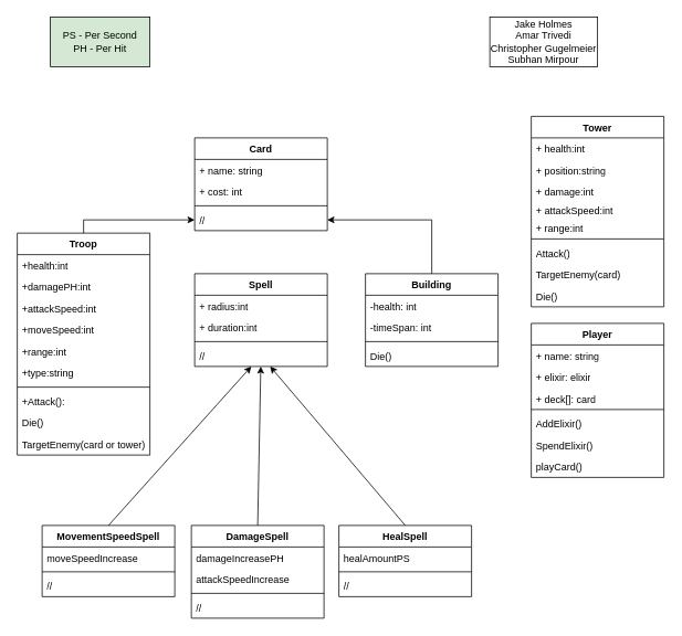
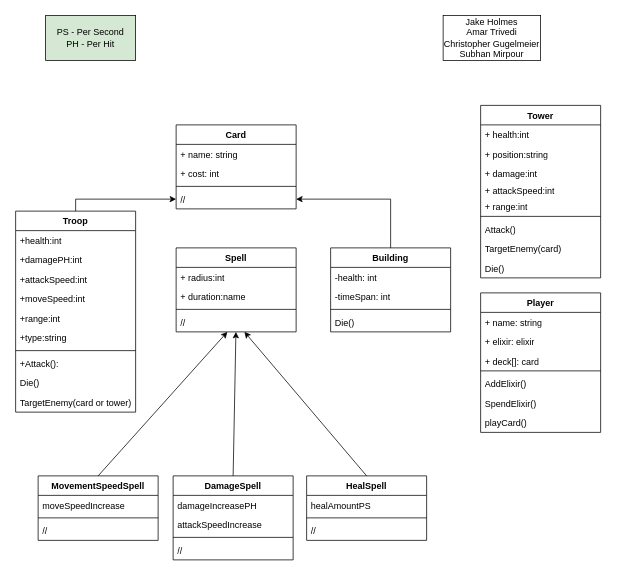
  <mxCell id="0" />
  <mxCell id="1" parent="0" />
  <mxCell id="2" value="Tower" style="swimlane;fontStyle=1;align=center;verticalAlign=top;childLayout=stackLayout;horizontal=1;startSize=26;horizontalStack=0;resizeParent=1;resizeParentMax=0;resizeLast=0;collapsible=1;marginBottom=0;whiteSpace=wrap;html=1;" parent="1" vertex="1"><mxGeometry x="640" y="140" width="160" height="230" as="geometry" /></mxCell>
  <mxCell id="3" value="+&amp;nbsp;&lt;span style=&quot;background-color: initial;&quot;&gt;health:int&lt;/span&gt;" style="text;strokeColor=none;fillColor=none;align=left;verticalAlign=top;spacingLeft=4;spacingRight=4;overflow=hidden;rotatable=0;points=[[0,0.5],[1,0.5]];portConstraint=eastwest;whiteSpace=wrap;html=1;" parent="2" vertex="1"><mxGeometry y="26" width="160" height="26" as="geometry" /></mxCell>
  <mxCell id="4" value="+ position:string" style="text;strokeColor=none;fillColor=none;align=left;verticalAlign=top;spacingLeft=4;spacingRight=4;overflow=hidden;rotatable=0;points=[[0,0.5],[1,0.5]];portConstraint=eastwest;whiteSpace=wrap;html=1;" parent="2" vertex="1"><mxGeometry y="52" width="160" height="26" as="geometry" /></mxCell>
  <mxCell id="5" value="+ damage:int" style="text;strokeColor=none;fillColor=none;align=left;verticalAlign=top;spacingLeft=4;spacingRight=4;overflow=hidden;rotatable=0;points=[[0,0.5],[1,0.5]];portConstraint=eastwest;whiteSpace=wrap;html=1;" parent="2" vertex="1"><mxGeometry y="78" width="160" height="22" as="geometry" /></mxCell>
  <mxCell id="6" value="+ attackSpeed:int" style="text;strokeColor=none;fillColor=none;align=left;verticalAlign=top;spacingLeft=4;spacingRight=4;overflow=hidden;rotatable=0;points=[[0,0.5],[1,0.5]];portConstraint=eastwest;whiteSpace=wrap;html=1;" parent="2" vertex="1"><mxGeometry y="100" width="160" height="22" as="geometry" /></mxCell>
  <mxCell id="7" value="+ range:int" style="text;strokeColor=none;fillColor=none;align=left;verticalAlign=top;spacingLeft=4;spacingRight=4;overflow=hidden;rotatable=0;points=[[0,0.5],[1,0.5]];portConstraint=eastwest;whiteSpace=wrap;html=1;" parent="2" vertex="1"><mxGeometry y="122" width="160" height="22" as="geometry" /></mxCell>
  <mxCell id="8" value="" style="line;strokeWidth=1;fillColor=none;align=left;verticalAlign=middle;spacingTop=-1;spacingLeft=3;spacingRight=3;rotatable=0;labelPosition=right;points=[];portConstraint=eastwest;strokeColor=inherit;" parent="2" vertex="1"><mxGeometry y="144" width="160" height="8" as="geometry" /></mxCell>
  <mxCell id="9" value="Attack()" style="text;strokeColor=none;fillColor=none;align=left;verticalAlign=top;spacingLeft=4;spacingRight=4;overflow=hidden;rotatable=0;points=[[0,0.5],[1,0.5]];portConstraint=eastwest;whiteSpace=wrap;html=1;" parent="2" vertex="1"><mxGeometry y="152" width="160" height="26" as="geometry" /></mxCell>
  <mxCell id="10" value="TargetEnemy(card)" style="text;strokeColor=none;fillColor=none;align=left;verticalAlign=top;spacingLeft=4;spacingRight=4;overflow=hidden;rotatable=0;points=[[0,0.5],[1,0.5]];portConstraint=eastwest;whiteSpace=wrap;html=1;" parent="2" vertex="1"><mxGeometry y="178" width="160" height="26" as="geometry" /></mxCell>
  <mxCell id="11" value="Die()" style="text;strokeColor=none;fillColor=none;align=left;verticalAlign=top;spacingLeft=4;spacingRight=4;overflow=hidden;rotatable=0;points=[[0,0.5],[1,0.5]];portConstraint=eastwest;whiteSpace=wrap;html=1;" parent="2" vertex="1"><mxGeometry y="204" width="160" height="26" as="geometry" /></mxCell>
  <mxCell id="12" value="Card" style="swimlane;fontStyle=1;align=center;verticalAlign=top;childLayout=stackLayout;horizontal=1;startSize=26;horizontalStack=0;resizeParent=1;resizeParentMax=0;resizeLast=0;collapsible=1;marginBottom=0;whiteSpace=wrap;html=1;" parent="1" vertex="1"><mxGeometry x="234" y="166" width="160" height="112" as="geometry" /></mxCell>
  <mxCell id="13" value="+ name: string" style="text;strokeColor=none;fillColor=none;align=left;verticalAlign=top;spacingLeft=4;spacingRight=4;overflow=hidden;rotatable=0;points=[[0,0.5],[1,0.5]];portConstraint=eastwest;whiteSpace=wrap;html=1;" parent="12" vertex="1"><mxGeometry y="26" width="160" height="26" as="geometry" /></mxCell>
  <mxCell id="14" value="+ cost: int" style="text;strokeColor=none;fillColor=none;align=left;verticalAlign=top;spacingLeft=4;spacingRight=4;overflow=hidden;rotatable=0;points=[[0,0.5],[1,0.5]];portConstraint=eastwest;whiteSpace=wrap;html=1;" parent="12" vertex="1"><mxGeometry y="52" width="160" height="26" as="geometry" /></mxCell>
  <mxCell id="15" value="" style="line;strokeWidth=1;fillColor=none;align=left;verticalAlign=middle;spacingTop=-1;spacingLeft=3;spacingRight=3;rotatable=0;labelPosition=right;points=[];portConstraint=eastwest;strokeColor=inherit;" parent="12" vertex="1"><mxGeometry y="78" width="160" height="8" as="geometry" /></mxCell>
  <mxCell id="16" value="//" style="text;strokeColor=none;fillColor=none;align=left;verticalAlign=top;spacingLeft=4;spacingRight=4;overflow=hidden;rotatable=0;points=[[0,0.5],[1,0.5]];portConstraint=eastwest;whiteSpace=wrap;html=1;" parent="12" vertex="1"><mxGeometry y="86" width="160" height="26" as="geometry" /></mxCell>
  <mxCell id="17" value="Spell" style="swimlane;fontStyle=1;align=center;verticalAlign=top;childLayout=stackLayout;horizontal=1;startSize=26;horizontalStack=0;resizeParent=1;resizeParentMax=0;resizeLast=0;collapsible=1;marginBottom=0;whiteSpace=wrap;html=1;" parent="1" vertex="1"><mxGeometry x="234" y="330" width="160" height="112" as="geometry" /></mxCell>
  <mxCell id="18" value="+ radius:int" style="text;strokeColor=none;fillColor=none;align=left;verticalAlign=top;spacingLeft=4;spacingRight=4;overflow=hidden;rotatable=0;points=[[0,0.5],[1,0.5]];portConstraint=eastwest;whiteSpace=wrap;html=1;" parent="17" vertex="1"><mxGeometry y="26" width="160" height="26" as="geometry" /></mxCell>
- <mxCell id="19" value="+ duration:int" style="text;strokeColor=none;fillColor=none;align=left;verticalAlign=top;spacingLeft=4;spacingRight=4;overflow=hidden;rotatable=0;points=[[0,0.5],[1,0.5]];portConstraint=eastwest;whiteSpace=wrap;html=1;" parent="17" vertex="1"><mxGeometry y="52" width="160" height="26" as="geometry" /></mxCell>
+ <mxCell id="19" value="+ duration:name" style="text;strokeColor=none;fillColor=none;align=left;verticalAlign=top;spacingLeft=4;spacingRight=4;overflow=hidden;rotatable=0;points=[[0,0.5],[1,0.5]];portConstraint=eastwest;whiteSpace=wrap;html=1;" parent="17" vertex="1"><mxGeometry y="52" width="160" height="26" as="geometry" /></mxCell>
  <mxCell id="20" value="" style="line;strokeWidth=1;fillColor=none;align=left;verticalAlign=middle;spacingTop=-1;spacingLeft=3;spacingRight=3;rotatable=0;labelPosition=right;points=[];portConstraint=eastwest;strokeColor=inherit;" parent="17" vertex="1"><mxGeometry y="78" width="160" height="8" as="geometry" /></mxCell>
  <mxCell id="21" value="//" style="text;strokeColor=none;fillColor=none;align=left;verticalAlign=top;spacingLeft=4;spacingRight=4;overflow=hidden;rotatable=0;points=[[0,0.5],[1,0.5]];portConstraint=eastwest;whiteSpace=wrap;html=1;" parent="17" vertex="1"><mxGeometry y="86" width="160" height="26" as="geometry" /></mxCell>
  <mxCell id="22" value="HealSpell" style="swimlane;fontStyle=1;align=center;verticalAlign=top;childLayout=stackLayout;horizontal=1;startSize=26;horizontalStack=0;resizeParent=1;resizeParentMax=0;resizeLast=0;collapsible=1;marginBottom=0;whiteSpace=wrap;html=1;" parent="1" vertex="1"><mxGeometry x="408" y="634" width="160" height="86" as="geometry"><mxRectangle x="428" y="534" width="90" height="30" as="alternateBounds" /></mxGeometry></mxCell>
  <mxCell id="23" value="healAmountPS" style="text;strokeColor=none;fillColor=none;align=left;verticalAlign=top;spacingLeft=4;spacingRight=4;overflow=hidden;rotatable=0;points=[[0,0.5],[1,0.5]];portConstraint=eastwest;whiteSpace=wrap;html=1;" parent="22" vertex="1"><mxGeometry y="26" width="160" height="26" as="geometry" /></mxCell>
  <mxCell id="24" value="" style="line;strokeWidth=1;fillColor=none;align=left;verticalAlign=middle;spacingTop=-1;spacingLeft=3;spacingRight=3;rotatable=0;labelPosition=right;points=[];portConstraint=eastwest;strokeColor=inherit;" parent="22" vertex="1"><mxGeometry y="52" width="160" height="8" as="geometry" /></mxCell>
  <mxCell id="25" value="//" style="text;strokeColor=none;fillColor=none;align=left;verticalAlign=top;spacingLeft=4;spacingRight=4;overflow=hidden;rotatable=0;points=[[0,0.5],[1,0.5]];portConstraint=eastwest;whiteSpace=wrap;html=1;" parent="22" vertex="1"><mxGeometry y="60" width="160" height="26" as="geometry" /></mxCell>
  <mxCell id="26" value="DamageSpell" style="swimlane;fontStyle=1;align=center;verticalAlign=top;childLayout=stackLayout;horizontal=1;startSize=26;horizontalStack=0;resizeParent=1;resizeParentMax=0;resizeLast=0;collapsible=1;marginBottom=0;whiteSpace=wrap;html=1;" parent="1" vertex="1"><mxGeometry x="230" y="634" width="160" height="112" as="geometry" /></mxCell>
  <mxCell id="27" value="damageIncreasePH" style="text;strokeColor=none;fillColor=none;align=left;verticalAlign=top;spacingLeft=4;spacingRight=4;overflow=hidden;rotatable=0;points=[[0,0.5],[1,0.5]];portConstraint=eastwest;whiteSpace=wrap;html=1;" parent="26" vertex="1"><mxGeometry y="26" width="160" height="26" as="geometry" /></mxCell>
  <mxCell id="28" value="attackSpeedIncrease" style="text;strokeColor=none;fillColor=none;align=left;verticalAlign=top;spacingLeft=4;spacingRight=4;overflow=hidden;rotatable=0;points=[[0,0.5],[1,0.5]];portConstraint=eastwest;whiteSpace=wrap;html=1;" parent="26" vertex="1"><mxGeometry y="52" width="160" height="26" as="geometry" /></mxCell>
  <mxCell id="29" value="" style="line;strokeWidth=1;fillColor=none;align=left;verticalAlign=middle;spacingTop=-1;spacingLeft=3;spacingRight=3;rotatable=0;labelPosition=right;points=[];portConstraint=eastwest;strokeColor=inherit;" parent="26" vertex="1"><mxGeometry y="78" width="160" height="8" as="geometry" /></mxCell>
  <mxCell id="30" value="//" style="text;strokeColor=none;fillColor=none;align=left;verticalAlign=top;spacingLeft=4;spacingRight=4;overflow=hidden;rotatable=0;points=[[0,0.5],[1,0.5]];portConstraint=eastwest;whiteSpace=wrap;html=1;" parent="26" vertex="1"><mxGeometry y="86" width="160" height="26" as="geometry" /></mxCell>
  <mxCell id="31" value="MovementSpeedSpell" style="swimlane;fontStyle=1;align=center;verticalAlign=top;childLayout=stackLayout;horizontal=1;startSize=26;horizontalStack=0;resizeParent=1;resizeParentMax=0;resizeLast=0;collapsible=1;marginBottom=0;whiteSpace=wrap;html=1;" parent="1" vertex="1"><mxGeometry x="50" y="634" width="160" height="86" as="geometry" /></mxCell>
  <mxCell id="32" value="moveSpeedIncrease" style="text;strokeColor=none;fillColor=none;align=left;verticalAlign=top;spacingLeft=4;spacingRight=4;overflow=hidden;rotatable=0;points=[[0,0.5],[1,0.5]];portConstraint=eastwest;whiteSpace=wrap;html=1;" parent="31" vertex="1"><mxGeometry y="26" width="160" height="26" as="geometry" /></mxCell>
  <mxCell id="33" value="" style="line;strokeWidth=1;fillColor=none;align=left;verticalAlign=middle;spacingTop=-1;spacingLeft=3;spacingRight=3;rotatable=0;labelPosition=right;points=[];portConstraint=eastwest;strokeColor=inherit;" parent="31" vertex="1"><mxGeometry y="52" width="160" height="8" as="geometry" /></mxCell>
  <mxCell id="34" value="//" style="text;strokeColor=none;fillColor=none;align=left;verticalAlign=top;spacingLeft=4;spacingRight=4;overflow=hidden;rotatable=0;points=[[0,0.5],[1,0.5]];portConstraint=eastwest;whiteSpace=wrap;html=1;" parent="31" vertex="1"><mxGeometry y="60" width="160" height="26" as="geometry" /></mxCell>
  <mxCell id="35" value="PS - Per Second&lt;div&gt;PH - Per Hit&lt;/div&gt;" style="rounded=0;whiteSpace=wrap;html=1;fillColor=#d5e8d4;" parent="1" vertex="1"><mxGeometry x="60" y="20" width="120" height="60" as="geometry" /></mxCell>
  <mxCell id="36" value="Troop" style="swimlane;fontStyle=1;align=center;verticalAlign=top;childLayout=stackLayout;horizontal=1;startSize=26;horizontalStack=0;resizeParent=1;resizeParentMax=0;resizeLast=0;collapsible=1;marginBottom=0;whiteSpace=wrap;html=1;" parent="1" vertex="1"><mxGeometry x="20" y="281" width="160" height="268" as="geometry"><mxRectangle x="40" y="181" width="70" height="30" as="alternateBounds" /></mxGeometry></mxCell>
  <mxCell id="37" value="+health:int" style="text;strokeColor=none;fillColor=none;align=left;verticalAlign=top;spacingLeft=4;spacingRight=4;overflow=hidden;rotatable=0;points=[[0,0.5],[1,0.5]];portConstraint=eastwest;whiteSpace=wrap;html=1;" parent="36" vertex="1"><mxGeometry y="26" width="160" height="26" as="geometry" /></mxCell>
  <mxCell id="38" value="+damagePH:int" style="text;strokeColor=none;fillColor=none;align=left;verticalAlign=top;spacingLeft=4;spacingRight=4;overflow=hidden;rotatable=0;points=[[0,0.5],[1,0.5]];portConstraint=eastwest;whiteSpace=wrap;html=1;" parent="36" vertex="1"><mxGeometry y="52" width="160" height="26" as="geometry" /></mxCell>
  <mxCell id="39" value="+attackSpeed:int" style="text;strokeColor=none;fillColor=none;align=left;verticalAlign=top;spacingLeft=4;spacingRight=4;overflow=hidden;rotatable=0;points=[[0,0.5],[1,0.5]];portConstraint=eastwest;whiteSpace=wrap;html=1;" parent="36" vertex="1"><mxGeometry y="78" width="160" height="26" as="geometry" /></mxCell>
  <mxCell id="40" value="+moveSpeed:int" style="text;strokeColor=none;fillColor=none;align=left;verticalAlign=top;spacingLeft=4;spacingRight=4;overflow=hidden;rotatable=0;points=[[0,0.5],[1,0.5]];portConstraint=eastwest;whiteSpace=wrap;html=1;" parent="36" vertex="1"><mxGeometry y="104" width="160" height="26" as="geometry" /></mxCell>
  <mxCell id="41" value="+range:int" style="text;strokeColor=none;fillColor=none;align=left;verticalAlign=top;spacingLeft=4;spacingRight=4;overflow=hidden;rotatable=0;points=[[0,0.5],[1,0.5]];portConstraint=eastwest;whiteSpace=wrap;html=1;" parent="36" vertex="1"><mxGeometry y="130" width="160" height="26" as="geometry" /></mxCell>
  <mxCell id="42" value="+type:string" style="text;strokeColor=none;fillColor=none;align=left;verticalAlign=top;spacingLeft=4;spacingRight=4;overflow=hidden;rotatable=0;points=[[0,0.5],[1,0.5]];portConstraint=eastwest;whiteSpace=wrap;html=1;" parent="36" vertex="1"><mxGeometry y="156" width="160" height="26" as="geometry" /></mxCell>
  <mxCell id="43" value="" style="line;strokeWidth=1;fillColor=none;align=left;verticalAlign=middle;spacingTop=-1;spacingLeft=3;spacingRight=3;rotatable=0;labelPosition=right;points=[];portConstraint=eastwest;strokeColor=inherit;" parent="36" vertex="1"><mxGeometry y="182" width="160" height="8" as="geometry" /></mxCell>
  <mxCell id="44" value="+Attack():" style="text;strokeColor=none;fillColor=none;align=left;verticalAlign=top;spacingLeft=4;spacingRight=4;overflow=hidden;rotatable=0;points=[[0,0.5],[1,0.5]];portConstraint=eastwest;whiteSpace=wrap;html=1;" parent="36" vertex="1"><mxGeometry y="190" width="160" height="26" as="geometry" /></mxCell>
  <mxCell id="45" value="Die()" style="text;strokeColor=none;fillColor=none;align=left;verticalAlign=top;spacingLeft=4;spacingRight=4;overflow=hidden;rotatable=0;points=[[0,0.5],[1,0.5]];portConstraint=eastwest;whiteSpace=wrap;html=1;" parent="36" vertex="1"><mxGeometry y="216" width="160" height="26" as="geometry" /></mxCell>
  <mxCell id="46" value="TargetEnemy(card or tower)" style="text;strokeColor=none;fillColor=none;align=left;verticalAlign=top;spacingLeft=4;spacingRight=4;overflow=hidden;rotatable=0;points=[[0,0.5],[1,0.5]];portConstraint=eastwest;whiteSpace=wrap;html=1;" parent="36" vertex="1"><mxGeometry y="242" width="160" height="26" as="geometry" /></mxCell>
  <mxCell id="47" value="" style="endArrow=classic;html=1;rounded=0;exitX=0.5;exitY=0;exitDx=0;exitDy=0;entryX=0;entryY=0.5;entryDx=0;entryDy=0;endFill=1;" parent="1" source="36" target="16" edge="1"><mxGeometry width="50" height="50" relative="1" as="geometry"><mxPoint x="90" y="380" as="sourcePoint" /><mxPoint x="120" y="280" as="targetPoint" /><Array as="points"><mxPoint x="100" y="265" /></Array></mxGeometry></mxCell>
  <mxCell id="48" value="" style="endArrow=classic;html=1;rounded=0;exitX=0.5;exitY=0;exitDx=0;exitDy=0;entryX=1;entryY=0.5;entryDx=0;entryDy=0;" parent="1" source="60" target="16" edge="1"><mxGeometry width="50" height="50" relative="1" as="geometry"><mxPoint x="520" y="310" as="sourcePoint" /><mxPoint x="520" y="230" as="targetPoint" /><Array as="points"><mxPoint x="520" y="265" /></Array></mxGeometry></mxCell>
  <mxCell id="49" value="" style="endArrow=classic;html=1;rounded=0;exitX=0.5;exitY=0;exitDx=0;exitDy=0;" parent="1" source="31" target="21" edge="1"><mxGeometry width="50" height="50" relative="1" as="geometry"><mxPoint x="320" y="590" as="sourcePoint" /><mxPoint x="370" y="540" as="targetPoint" /></mxGeometry></mxCell>
  <mxCell id="50" value="Player" style="swimlane;fontStyle=1;align=center;verticalAlign=top;childLayout=stackLayout;horizontal=1;startSize=26;horizontalStack=0;resizeParent=1;resizeParentMax=0;resizeLast=0;collapsible=1;marginBottom=0;whiteSpace=wrap;html=1;" parent="1" vertex="1"><mxGeometry x="640" y="390" width="160" height="186" as="geometry" /></mxCell>
  <mxCell id="51" value="+ name: string" style="text;strokeColor=none;fillColor=none;align=left;verticalAlign=top;spacingLeft=4;spacingRight=4;overflow=hidden;rotatable=0;points=[[0,0.5],[1,0.5]];portConstraint=eastwest;whiteSpace=wrap;html=1;" parent="50" vertex="1"><mxGeometry y="26" width="160" height="26" as="geometry" /></mxCell>
  <mxCell id="52" value="+ elixir: elixir" style="text;strokeColor=none;fillColor=none;align=left;verticalAlign=top;spacingLeft=4;spacingRight=4;overflow=hidden;rotatable=0;points=[[0,0.5],[1,0.5]];portConstraint=eastwest;whiteSpace=wrap;html=1;" parent="50" vertex="1"><mxGeometry y="52" width="160" height="26" as="geometry" /></mxCell>
  <mxCell id="53" value="+ deck[]: card" style="text;strokeColor=none;fillColor=none;align=left;verticalAlign=top;spacingLeft=4;spacingRight=4;overflow=hidden;rotatable=0;points=[[0,0.5],[1,0.5]];portConstraint=eastwest;whiteSpace=wrap;html=1;" parent="50" vertex="1"><mxGeometry y="78" width="160" height="22" as="geometry" /></mxCell>
  <mxCell id="54" value="" style="line;strokeWidth=1;fillColor=none;align=left;verticalAlign=middle;spacingTop=-1;spacingLeft=3;spacingRight=3;rotatable=0;labelPosition=right;points=[];portConstraint=eastwest;strokeColor=inherit;" parent="50" vertex="1"><mxGeometry y="100" width="160" height="8" as="geometry" /></mxCell>
  <mxCell id="55" value="AddElixir()" style="text;strokeColor=none;fillColor=none;align=left;verticalAlign=top;spacingLeft=4;spacingRight=4;overflow=hidden;rotatable=0;points=[[0,0.5],[1,0.5]];portConstraint=eastwest;whiteSpace=wrap;html=1;" parent="50" vertex="1"><mxGeometry y="108" width="160" height="26" as="geometry" /></mxCell>
  <mxCell id="56" value="SpendElixir()" style="text;strokeColor=none;fillColor=none;align=left;verticalAlign=top;spacingLeft=4;spacingRight=4;overflow=hidden;rotatable=0;points=[[0,0.5],[1,0.5]];portConstraint=eastwest;whiteSpace=wrap;html=1;" parent="50" vertex="1"><mxGeometry y="134" width="160" height="26" as="geometry" /></mxCell>
  <mxCell id="57" value="playCard()" style="text;strokeColor=none;fillColor=none;align=left;verticalAlign=top;spacingLeft=4;spacingRight=4;overflow=hidden;rotatable=0;points=[[0,0.5],[1,0.5]];portConstraint=eastwest;whiteSpace=wrap;html=1;" parent="50" vertex="1"><mxGeometry y="160" width="160" height="26" as="geometry" /></mxCell>
  <mxCell id="58" value="" style="endArrow=classic;html=1;rounded=0;exitX=0.5;exitY=0;exitDx=0;exitDy=0;" parent="1" source="26" target="21" edge="1"><mxGeometry width="50" height="50" relative="1" as="geometry"><mxPoint x="490" y="630" as="sourcePoint" /><mxPoint x="540" y="580" as="targetPoint" /></mxGeometry></mxCell>
  <mxCell id="59" value="" style="endArrow=classic;html=1;rounded=0;exitX=0.5;exitY=0;exitDx=0;exitDy=0;" parent="1" source="22" target="21" edge="1"><mxGeometry width="50" height="50" relative="1" as="geometry"><mxPoint x="630" y="620" as="sourcePoint" /><mxPoint x="680" y="570" as="targetPoint" /></mxGeometry></mxCell>
  <mxCell id="60" value="Building" style="swimlane;fontStyle=1;align=center;verticalAlign=top;childLayout=stackLayout;horizontal=1;startSize=26;horizontalStack=0;resizeParent=1;resizeParentMax=0;resizeLast=0;collapsible=1;marginBottom=0;whiteSpace=wrap;html=1;" parent="1" vertex="1"><mxGeometry x="440" y="330" width="160" height="112" as="geometry" /></mxCell>
  <mxCell id="61" value="-health: int" style="text;strokeColor=none;fillColor=none;align=left;verticalAlign=top;spacingLeft=4;spacingRight=4;overflow=hidden;rotatable=0;points=[[0,0.5],[1,0.5]];portConstraint=eastwest;whiteSpace=wrap;html=1;" parent="60" vertex="1"><mxGeometry y="26" width="160" height="26" as="geometry" /></mxCell>
  <mxCell id="62" value="-timeSpan: int" style="text;strokeColor=none;fillColor=none;align=left;verticalAlign=top;spacingLeft=4;spacingRight=4;overflow=hidden;rotatable=0;points=[[0,0.5],[1,0.5]];portConstraint=eastwest;whiteSpace=wrap;html=1;" parent="60" vertex="1"><mxGeometry y="52" width="160" height="26" as="geometry" /></mxCell>
  <mxCell id="63" value="" style="line;strokeWidth=1;fillColor=none;align=left;verticalAlign=middle;spacingTop=-1;spacingLeft=3;spacingRight=3;rotatable=0;labelPosition=right;points=[];portConstraint=eastwest;strokeColor=inherit;" parent="60" vertex="1"><mxGeometry y="78" width="160" height="8" as="geometry" /></mxCell>
  <mxCell id="64" value="Die()" style="text;strokeColor=none;fillColor=none;align=left;verticalAlign=top;spacingLeft=4;spacingRight=4;overflow=hidden;rotatable=0;points=[[0,0.5],[1,0.5]];portConstraint=eastwest;whiteSpace=wrap;html=1;" parent="60" vertex="1"><mxGeometry y="86" width="160" height="26" as="geometry" /></mxCell>
  <mxCell id="65" value="Jake Holmes&lt;div&gt;Amar Trivedi&lt;/div&gt;&lt;div&gt;Christopher Gugelmeier&lt;/div&gt;&lt;div&gt;Subhan Mirpour&lt;/div&gt;" style="rounded=0;whiteSpace=wrap;html=1;" parent="1" vertex="1"><mxGeometry x="590" y="20" width="130" height="60" as="geometry" /></mxCell>
